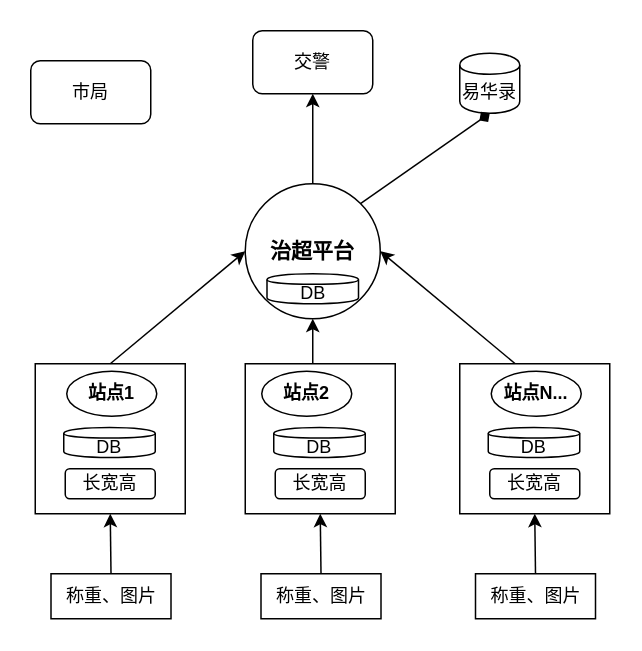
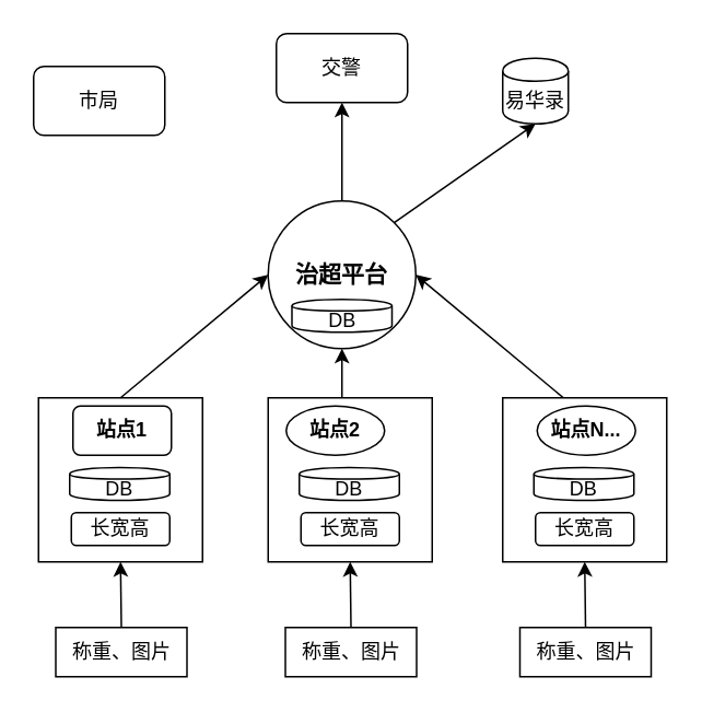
  <mxCell id="0" />
  <mxCell id="1" parent="0" />
  <mxCell id="2" value="&lt;font style=&quot;font-size: 14px&quot;&gt;&lt;b&gt;治超平台&lt;/b&gt;&lt;/font&gt;" style="ellipse;whiteSpace=wrap;html=1;aspect=fixed;" vertex="1" parent="1"><mxGeometry x="163" y="122" width="90" height="90" as="geometry" /></mxCell>
  <mxCell id="3" value="" style="whiteSpace=wrap;html=1;aspect=fixed;" vertex="1" parent="1"><mxGeometry x="23" y="242" width="100" height="100" as="geometry" /></mxCell>
  <mxCell id="4" value="长宽高" style="rounded=1;whiteSpace=wrap;html=1;" vertex="1" parent="1"><mxGeometry x="43" y="312" width="60" height="20" as="geometry" /></mxCell>
- <mxCell id="5" value="&lt;b&gt;站点1&lt;/b&gt;" style="ellipse;whiteSpace=wrap;html=1;" vertex="1" parent="1"><mxGeometry x="44" y="247" width="60" height="30" as="geometry" /></mxCell>
+ <mxCell id="5" value="&lt;b&gt;站点1&lt;/b&gt;" style="whiteSpace=wrap;html=1;rounded=1;" vertex="1" parent="1"><mxGeometry x="44" y="247" width="60" height="30" as="geometry" /></mxCell>
  <mxCell id="6" value="称重、图片" style="rounded=0;whiteSpace=wrap;html=1;" vertex="1" parent="1"><mxGeometry x="33.5" y="382" width="80" height="30" as="geometry" /></mxCell>
  <mxCell id="7" value="" style="endArrow=classic;html=1;entryX=0.5;entryY=1;entryDx=0;entryDy=0;exitX=0.5;exitY=0;exitDx=0;exitDy=0;" edge="1" parent="1" source="6" target="3"><mxGeometry width="50" height="50" relative="1" as="geometry"><mxPoint x="-17" y="382" as="sourcePoint" /><mxPoint x="-17" y="332" as="targetPoint" /></mxGeometry></mxCell>
  <mxCell id="8" value="" style="endArrow=classic;html=1;exitX=0.5;exitY=0;exitDx=0;exitDy=0;entryX=0;entryY=0.5;entryDx=0;entryDy=0;" edge="1" parent="1" source="3" target="2"><mxGeometry width="50" height="50" relative="1" as="geometry"><mxPoint x="63" y="222" as="sourcePoint" /><mxPoint x="153" y="172" as="targetPoint" /></mxGeometry></mxCell>
  <mxCell id="9" value="" style="endArrow=classic;html=1;entryX=0.5;entryY=1;entryDx=0;entryDy=0;exitX=0.45;exitY=0;exitDx=0;exitDy=0;exitPerimeter=0;" edge="1" parent="1" source="16" target="2"><mxGeometry width="50" height="50" relative="1" as="geometry"><mxPoint x="203" y="242" as="sourcePoint" /><mxPoint x="73" y="412" as="targetPoint" /></mxGeometry></mxCell>
  <mxCell id="10" value="" style="endArrow=classic;html=1;entryX=1;entryY=0.5;entryDx=0;entryDy=0;exitX=0.5;exitY=0;exitDx=0;exitDy=0;" edge="1" parent="1" target="2"><mxGeometry width="50" height="50" relative="1" as="geometry"><mxPoint x="343" y="242" as="sourcePoint" /><mxPoint x="443" y="462" as="targetPoint" /></mxGeometry></mxCell>
  <mxCell id="11" value="易华录" style="shape=cylinder;whiteSpace=wrap;html=1;boundedLbl=1;backgroundOutline=1;" vertex="1" parent="1"><mxGeometry x="306" y="35" width="40" height="40" as="geometry" /></mxCell>
  <mxCell id="12" value="市局" style="rounded=1;whiteSpace=wrap;html=1;" vertex="1" parent="1"><mxGeometry x="20" y="40" width="80" height="42" as="geometry" /></mxCell>
  <mxCell id="13" value="交警" style="rounded=1;whiteSpace=wrap;html=1;" vertex="1" parent="1"><mxGeometry x="168" y="20" width="80" height="42" as="geometry" /></mxCell>
  <mxCell id="14" value="DB" style="shape=cylinder;whiteSpace=wrap;html=1;boundedLbl=1;backgroundOutline=1;" vertex="1" parent="1"><mxGeometry x="42" y="284.5" width="61" height="20" as="geometry" /></mxCell>
  <mxCell id="15" value="DB" style="shape=cylinder;whiteSpace=wrap;html=1;boundedLbl=1;backgroundOutline=1;" vertex="1" parent="1"><mxGeometry x="177.5" y="182" width="61" height="20" as="geometry" /></mxCell>
  <mxCell id="16" value="" style="whiteSpace=wrap;html=1;aspect=fixed;" vertex="1" parent="1"><mxGeometry x="163" y="242" width="100" height="100" as="geometry" /></mxCell>
  <mxCell id="17" value="长宽高" style="rounded=1;whiteSpace=wrap;html=1;" vertex="1" parent="1"><mxGeometry x="183" y="312" width="60" height="20" as="geometry" /></mxCell>
  <mxCell id="18" value="&lt;b&gt;站点2&lt;/b&gt;" style="ellipse;whiteSpace=wrap;html=1;" vertex="1" parent="1"><mxGeometry x="174" y="247" width="60" height="30" as="geometry" /></mxCell>
  <mxCell id="19" value="称重、图片" style="rounded=0;whiteSpace=wrap;html=1;" vertex="1" parent="1"><mxGeometry x="173.5" y="382" width="80" height="30" as="geometry" /></mxCell>
  <mxCell id="20" value="" style="endArrow=classic;html=1;entryX=0.5;entryY=1;entryDx=0;entryDy=0;exitX=0.5;exitY=0;exitDx=0;exitDy=0;" edge="1" source="19" target="16" parent="1"><mxGeometry width="50" height="50" relative="1" as="geometry"><mxPoint x="123" y="382" as="sourcePoint" /><mxPoint x="123" y="332" as="targetPoint" /></mxGeometry></mxCell>
  <mxCell id="21" value="DB" style="shape=cylinder;whiteSpace=wrap;html=1;boundedLbl=1;backgroundOutline=1;" vertex="1" parent="1"><mxGeometry x="182" y="284.5" width="61" height="20" as="geometry" /></mxCell>
  <mxCell id="22" value="" style="whiteSpace=wrap;html=1;aspect=fixed;" vertex="1" parent="1"><mxGeometry x="306" y="242" width="100" height="100" as="geometry" /></mxCell>
  <mxCell id="23" value="长宽高" style="rounded=1;whiteSpace=wrap;html=1;" vertex="1" parent="1"><mxGeometry x="326" y="312" width="60" height="20" as="geometry" /></mxCell>
  <mxCell id="24" value="&lt;b&gt;站点N...&lt;/b&gt;" style="ellipse;whiteSpace=wrap;html=1;" vertex="1" parent="1"><mxGeometry x="327" y="247" width="60" height="30" as="geometry" /></mxCell>
  <mxCell id="25" value="称重、图片" style="rounded=0;whiteSpace=wrap;html=1;" vertex="1" parent="1"><mxGeometry x="316.5" y="382" width="80" height="30" as="geometry" /></mxCell>
  <mxCell id="26" value="" style="endArrow=classic;html=1;entryX=0.5;entryY=1;entryDx=0;entryDy=0;exitX=0.5;exitY=0;exitDx=0;exitDy=0;" edge="1" source="25" target="22" parent="1"><mxGeometry width="50" height="50" relative="1" as="geometry"><mxPoint x="266" y="382" as="sourcePoint" /><mxPoint x="266" y="332" as="targetPoint" /></mxGeometry></mxCell>
  <mxCell id="27" value="DB" style="shape=cylinder;whiteSpace=wrap;html=1;boundedLbl=1;backgroundOutline=1;" vertex="1" parent="1"><mxGeometry x="325" y="284.5" width="61" height="20" as="geometry" /></mxCell>
  <mxCell id="28" value="" style="endArrow=classic;html=1;entryX=0.5;entryY=1;entryDx=0;entryDy=0;" edge="1" parent="1" source="2" target="13"><mxGeometry width="50" height="50" relative="1" as="geometry"><mxPoint x="10" y="212" as="sourcePoint" /><mxPoint x="60" y="162" as="targetPoint" /></mxGeometry></mxCell>
- <mxCell id="29" value="" style="endArrow=diamond;html=1;entryX=0.5;entryY=1;entryDx=0;entryDy=0;exitX=1;exitY=0;exitDx=0;exitDy=0;" edge="1" parent="1" source="2" target="11"><mxGeometry width="50" height="50" relative="1" as="geometry"><mxPoint x="290" y="172" as="sourcePoint" /><mxPoint x="340" y="122" as="targetPoint" /></mxGeometry></mxCell>
+ <mxCell id="29" value="" style="endArrow=classic;html=1;entryX=0.5;entryY=1;entryDx=0;entryDy=0;exitX=1;exitY=0;exitDx=0;exitDy=0;" edge="1" parent="1" source="2" target="11"><mxGeometry width="50" height="50" relative="1" as="geometry"><mxPoint x="290" y="172" as="sourcePoint" /><mxPoint x="340" y="122" as="targetPoint" /></mxGeometry></mxCell>
